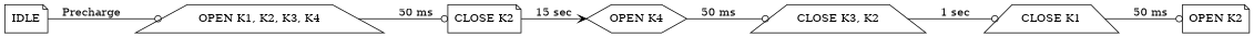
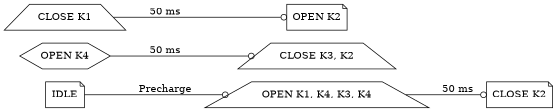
  digraph {
    rankdir=LR
    node [shape=note]
    edge [arrowhead=odot]
    n1 [label=IDLE]
-   n2 [label="OPEN K1, K2, K3, K4" shape=trapezium]
+   n2 [label="OPEN K1, K4, K3, K4" shape=trapezium]
    n3 [label="CLOSE K2"]
    n4 [label="OPEN K4" shape=hexagon]
    n5 [label="CLOSE K3, K2" shape=trapezium]
    n6 [label="CLOSE K1" shape=trapezium]
    n7 [label="OPEN K2"]
    n1 -> n2 [label=Precharge]
    n2 -> n3 [label="50 ms"]
-   n3 -> n4 [arrowhead=vee label="15 sec"]
    n4 -> n5 [label="50 ms"]
-   n5 -> n6 [label="1 sec"]
    n6 -> n7 [label="50 ms"]
  }
